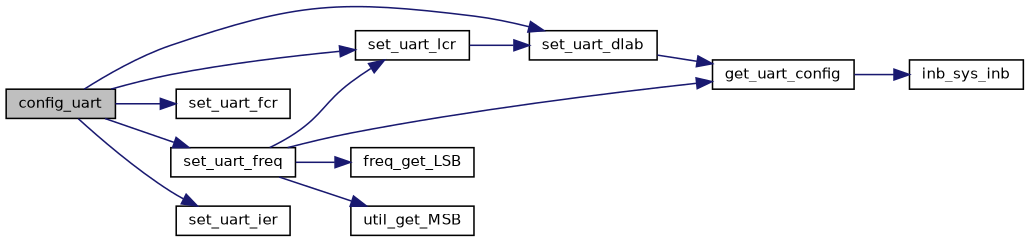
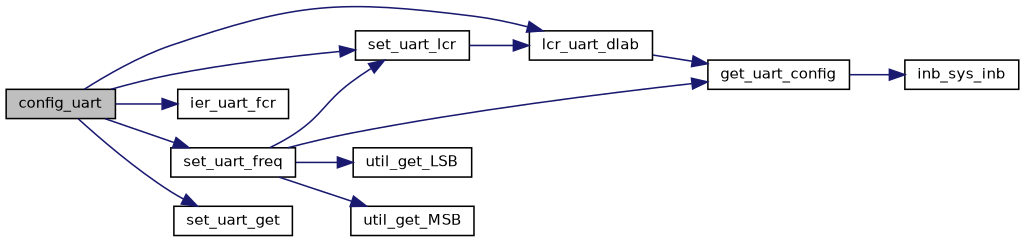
  digraph {
    rankdir=LR
    node [color=black fillcolor=white fontname=Helvetica fontsize=10 shape=record style=filled]
    edge [color=midnightblue fontname=Helvetica fontsize=10 labelfontname=Helvetica labelfontsize=10 style=solid]
    n1 [fillcolor=grey75 fontcolor=black height=0.2 label=config_uart width=0.4]
-   n2 [height=0.2 label=set_uart_dlab width=0.4]
+   n2 [height=0.2 label=lcr_uart_dlab width=0.4]
    n3 [height=0.2 label=set_uart_lcr width=0.4]
-   n4 [height=0.2 label=set_uart_fcr width=0.4]
+   n4 [height=0.2 label=ier_uart_fcr width=0.4]
    n5 [height=0.2 label=set_uart_freq width=0.4]
-   n6 [height=0.2 label=set_uart_ier width=0.4]
+   n6 [height=0.2 label=set_uart_get width=0.4]
    n7 [height=0.2 label=get_uart_config width=0.4]
-   n8 [height=0.2 label=freq_get_LSB width=0.4]
+   n8 [height=0.2 label=util_get_LSB width=0.4]
    n9 [height=0.2 label=util_get_MSB width=0.4]
    n10 [height=0.2 label=inb_sys_inb width=0.4]
    n1 -> n2
    n1 -> n3
    n1 -> n4
    n1 -> n5
    n1 -> n6
    n2 -> n7
    n3 -> n2
    n5 -> n3
    n5 -> n7
    n5 -> n8
    n5 -> n9
    n7 -> n10
  }
